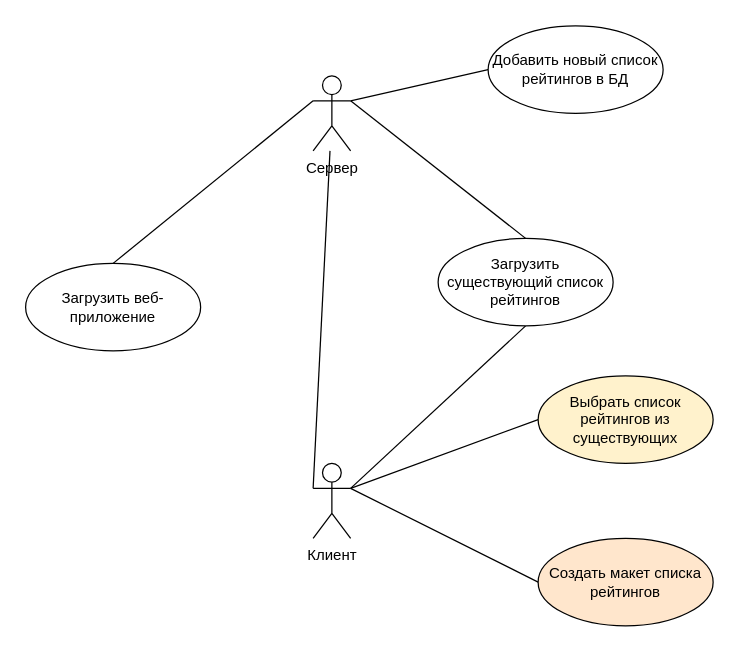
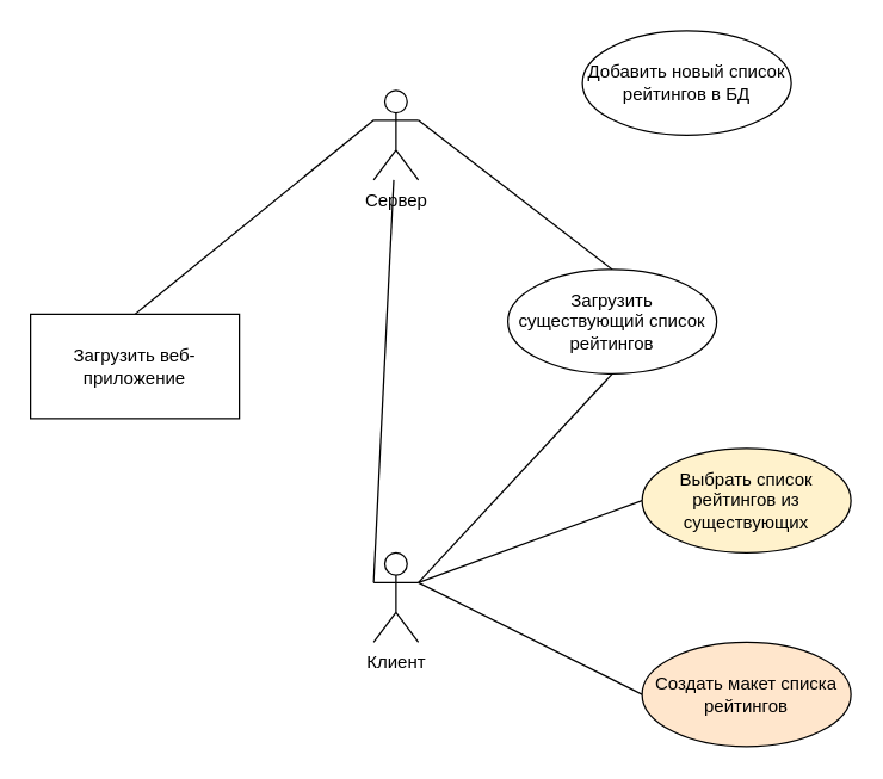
  <mxCell id="0" />
  <mxCell id="1" parent="0" />
  <mxCell id="2" style="edgeStyle=none;rounded=0;orthogonalLoop=1;jettySize=auto;html=1;exitX=0;exitY=0.333;exitDx=0;exitDy=0;exitPerimeter=0;endArrow=none;endFill=0;" parent="1" source="6" target="10" edge="1"><mxGeometry relative="1" as="geometry" /></mxCell>
  <mxCell id="3" style="edgeStyle=none;rounded=0;orthogonalLoop=1;jettySize=auto;html=1;exitX=1;exitY=0.333;exitDx=0;exitDy=0;exitPerimeter=0;entryX=0;entryY=0.5;entryDx=0;entryDy=0;endArrow=none;endFill=0;" parent="1" source="6" target="12" edge="1"><mxGeometry relative="1" as="geometry" /></mxCell>
  <mxCell id="4" style="edgeStyle=none;rounded=0;orthogonalLoop=1;jettySize=auto;html=1;exitX=1;exitY=0.333;exitDx=0;exitDy=0;exitPerimeter=0;entryX=0;entryY=0.5;entryDx=0;entryDy=0;endArrow=none;endFill=0;" parent="1" source="6" target="13" edge="1"><mxGeometry relative="1" as="geometry" /></mxCell>
  <mxCell id="5" style="edgeStyle=none;rounded=0;orthogonalLoop=1;jettySize=auto;html=1;exitX=1;exitY=0.333;exitDx=0;exitDy=0;exitPerimeter=0;entryX=0.5;entryY=1;entryDx=0;entryDy=0;endArrow=none;endFill=0;" parent="1" source="6" target="15" edge="1"><mxGeometry relative="1" as="geometry" /></mxCell>
  <mxCell id="6" value="Клиент" style="shape=umlActor;verticalLabelPosition=bottom;verticalAlign=top;html=1;" parent="1" vertex="1"><mxGeometry x="250" y="370" width="30" height="60" as="geometry" /></mxCell>
  <mxCell id="7" style="rounded=0;orthogonalLoop=1;jettySize=auto;html=1;exitX=0;exitY=0.333;exitDx=0;exitDy=0;exitPerimeter=0;entryX=0.5;entryY=0;entryDx=0;entryDy=0;endArrow=none;endFill=0;" parent="1" source="10" target="11" edge="1"><mxGeometry relative="1" as="geometry" /></mxCell>
- <mxCell id="8" style="edgeStyle=none;rounded=0;orthogonalLoop=1;jettySize=auto;html=1;exitX=1;exitY=0.333;exitDx=0;exitDy=0;exitPerimeter=0;entryX=0;entryY=0.5;entryDx=0;entryDy=0;endArrow=none;endFill=0;" parent="1" source="10" target="14" edge="1"><mxGeometry relative="1" as="geometry" /></mxCell>
  <mxCell id="9" style="edgeStyle=none;rounded=0;orthogonalLoop=1;jettySize=auto;html=1;exitX=1;exitY=0.333;exitDx=0;exitDy=0;exitPerimeter=0;entryX=0.5;entryY=0;entryDx=0;entryDy=0;endArrow=none;endFill=0;" parent="1" source="10" target="15" edge="1"><mxGeometry relative="1" as="geometry" /></mxCell>
  <mxCell id="10" value="Сервер" style="shape=umlActor;verticalLabelPosition=bottom;verticalAlign=top;html=1;" parent="1" vertex="1"><mxGeometry x="250" y="60" width="30" height="60" as="geometry" /></mxCell>
- <mxCell id="11" value="Загрузить веб-приложение" style="ellipse;whiteSpace=wrap;html=1;" parent="1" vertex="1"><mxGeometry x="20" y="210" width="140" height="70" as="geometry" /></mxCell>
+ <mxCell id="11" value="Загрузить веб-приложение" style="whiteSpace=wrap;html=1;rounded=0;" parent="1" vertex="1"><mxGeometry x="20" y="210" width="140" height="70" as="geometry" /></mxCell>
  <mxCell id="12" value="Выбрать список рейтингов из существующих" style="ellipse;whiteSpace=wrap;html=1;fillColor=#fff2cc;" parent="1" vertex="1"><mxGeometry x="430" y="300" width="140" height="70" as="geometry" /></mxCell>
  <mxCell id="13" value="Создать макет списка рейтингов" style="ellipse;whiteSpace=wrap;html=1;fillColor=#ffe6cc;" parent="1" vertex="1"><mxGeometry x="430" y="430" width="140" height="70" as="geometry" /></mxCell>
  <mxCell id="14" value="Добавить новый список рейтингов в БД" style="ellipse;whiteSpace=wrap;html=1;" parent="1" vertex="1"><mxGeometry x="390" y="20" width="140" height="70" as="geometry" /></mxCell>
- <mxCell id="15" value="Загрузить существующий список рейтингов" style="ellipse;whiteSpace=wrap;html=1;" parent="1" vertex="1"><mxGeometry x="350" y="190" width="140" height="70" as="geometry" /></mxCell>
+ <mxCell id="15" value="Загрузить существующий список рейтингов" style="ellipse;whiteSpace=wrap;html=1;" parent="1" vertex="1"><mxGeometry x="340" y="180" width="140" height="70" as="geometry" /></mxCell>
